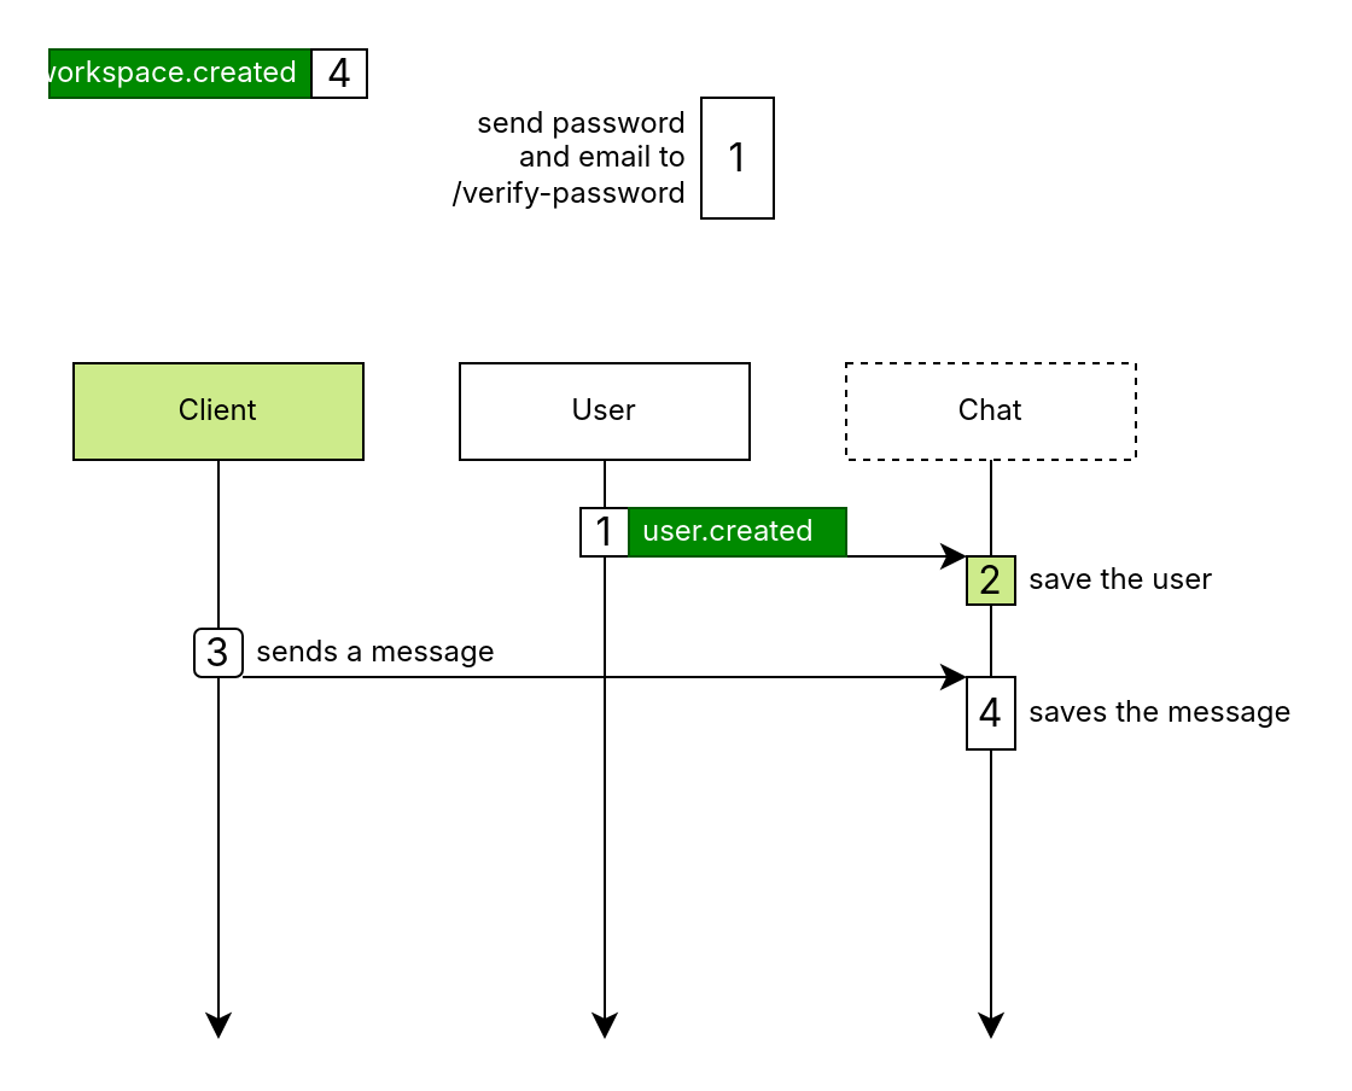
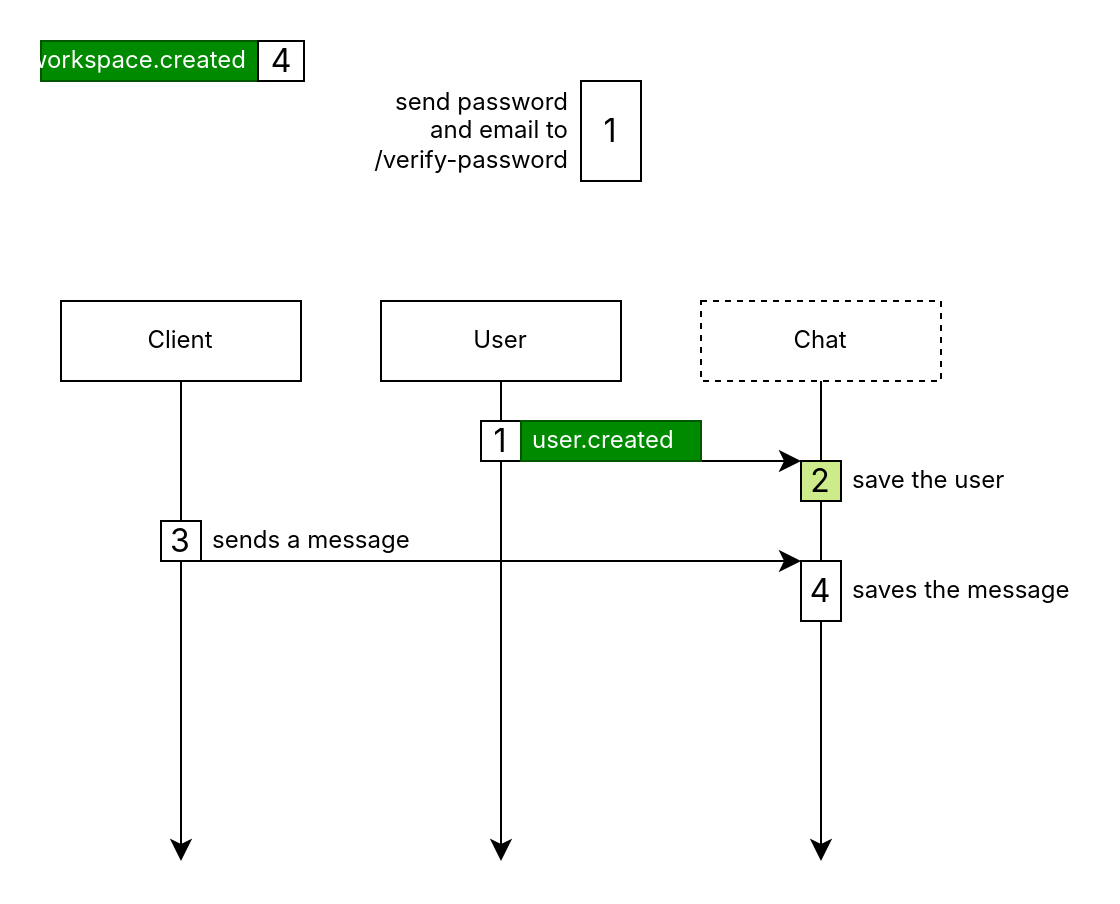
  <mxCell id="0" />
  <mxCell id="1" parent="0" />
  <mxCell id="2" style="edgeStyle=none;curved=1;rounded=0;orthogonalLoop=1;jettySize=auto;html=1;fontSize=12;startSize=8;endSize=8;fontFamily=Inter;fontSource=https%3A%2F%2Ffonts.googleapis.com%2Fcss%3Ffamily%3DInter;" parent="1" source="3" edge="1"><mxGeometry relative="1" as="geometry"><mxPoint x="250" y="430" as="targetPoint" /></mxGeometry></mxCell>
  <mxCell id="3" value="User" style="rounded=0;whiteSpace=wrap;html=1;fontFamily=Inter;fontSource=https%3A%2F%2Ffonts.googleapis.com%2Fcss%3Ffamily%3DInter;" parent="1" vertex="1"><mxGeometry x="190" y="150" width="120" height="40" as="geometry" /></mxCell>
  <mxCell id="4" style="edgeStyle=none;curved=1;rounded=0;orthogonalLoop=1;jettySize=auto;html=1;fontSize=12;startSize=8;endSize=8;fontFamily=Inter;fontSource=https%3A%2F%2Ffonts.googleapis.com%2Fcss%3Ffamily%3DInter;" parent="1" source="5" edge="1"><mxGeometry relative="1" as="geometry"><mxPoint x="410" y="430" as="targetPoint" /></mxGeometry></mxCell>
  <mxCell id="5" value="Chat" style="rounded=0;whiteSpace=wrap;html=1;fontFamily=Inter;fontSource=https%3A%2F%2Ffonts.googleapis.com%2Fcss%3Ffamily%3DInter;dashed=1;" parent="1" vertex="1"><mxGeometry x="350" y="150" width="120" height="40" as="geometry" /></mxCell>
  <mxCell id="6" value="" style="group;fontFamily=Inter;fontSource=https%3A%2F%2Ffonts.googleapis.com%2Fcss%3Ffamily%3DInter;" parent="1" vertex="1" connectable="0"><mxGeometry x="183" y="40" width="137" height="50" as="geometry" /></mxCell>
  <mxCell id="7" value="send password and email to /verify-password" style="text;html=1;fillColor=none;align=right;verticalAlign=middle;whiteSpace=wrap;rounded=0;fontSize=12;fontFamily=Inter;spacingLeft=4;spacingRight=4;fontSource=https%3A%2F%2Ffonts.googleapis.com%2Fcss%3Ffamily%3DInter;" parent="6" vertex="1"><mxGeometry width="107" height="50" as="geometry" /></mxCell>
  <mxCell id="8" value="1" style="rounded=0;whiteSpace=wrap;html=1;fontSize=16;container=0;fontFamily=Inter;verticalAlign=middle;fontSource=https%3A%2F%2Ffonts.googleapis.com%2Fcss%3Ffamily%3DInter;" parent="6" vertex="1"><mxGeometry x="107" width="30" height="50" as="geometry" /></mxCell>
  <mxCell id="9" style="edgeStyle=none;curved=1;rounded=0;orthogonalLoop=1;jettySize=auto;html=1;exitX=0;exitY=1;exitDx=0;exitDy=0;entryX=0;entryY=0;entryDx=0;entryDy=0;fontSize=12;startSize=8;endSize=8;fontFamily=Inter;fontSource=https%3A%2F%2Ffonts.googleapis.com%2Fcss%3Ffamily%3DInter;" parent="1" source="26" target="15" edge="1"><mxGeometry relative="1" as="geometry" /></mxCell>
  <mxCell id="10" value="" style="group;fillColor=#008a00;fontColor=#ffffff;strokeColor=#005700;fontFamily=Inter;fontSource=https%3A%2F%2Ffonts.googleapis.com%2Fcss%3Ffamily%3DInter;" parent="1" vertex="1" connectable="0"><mxGeometry x="20" y="20" width="131.5" height="20" as="geometry" /></mxCell>
  <mxCell id="11" value="workspace.created" style="text;html=1;strokeColor=#005700;fillColor=#008a00;align=right;verticalAlign=middle;whiteSpace=wrap;rounded=0;fontSize=12;fontFamily=Inter;spacingLeft=4;spacingRight=4;fontColor=#ffffff;fontSource=https%3A%2F%2Ffonts.googleapis.com%2Fcss%3Ffamily%3DInter;" parent="10" vertex="1"><mxGeometry width="108.5" height="20" as="geometry" /></mxCell>
  <mxCell id="12" value="4" style="rounded=0;whiteSpace=wrap;html=1;fontSize=16;container=0;fontFamily=Inter;verticalAlign=middle;fontSource=https%3A%2F%2Ffonts.googleapis.com%2Fcss%3Ffamily%3DInter;" parent="10" vertex="1"><mxGeometry x="108.5" width="23" height="20" as="geometry" /></mxCell>
  <mxCell id="13" value="" style="group;fontFamily=Inter;fontSource=https%3A%2F%2Ffonts.googleapis.com%2Fcss%3Ffamily%3DInter;" vertex="1" connectable="0" parent="1"><mxGeometry x="400" y="230" width="138" height="20" as="geometry" /></mxCell>
  <mxCell id="14" value="" style="group;fontFamily=Inter;fontSource=https%3A%2F%2Ffonts.googleapis.com%2Fcss%3Ffamily%3DInter;" vertex="1" connectable="0" parent="13"><mxGeometry width="138" height="20" as="geometry" /></mxCell>
  <mxCell id="15" value="2" style="rounded=0;whiteSpace=wrap;html=1;fontSize=16;fontFamily=Inter;verticalAlign=middle;fontSource=https%3A%2F%2Ffonts.googleapis.com%2Fcss%3Ffamily%3DInter;fillColor=#cdeb8b;" parent="14" vertex="1"><mxGeometry width="20" height="20" as="geometry" /></mxCell>
  <mxCell id="16" value="save the user" style="text;html=1;fillColor=none;align=left;verticalAlign=middle;whiteSpace=wrap;rounded=0;fontSize=12;fontFamily=Inter;spacingLeft=4;container=0;fontSource=https%3A%2F%2Ffonts.googleapis.com%2Fcss%3Ffamily%3DInter;" parent="14" vertex="1"><mxGeometry x="20" width="118" height="20" as="geometry" /></mxCell>
  <mxCell id="17" style="edgeStyle=none;curved=1;rounded=0;orthogonalLoop=1;jettySize=auto;html=1;exitX=0;exitY=1;exitDx=0;exitDy=0;fontSize=12;startSize=8;endSize=8;entryX=0;entryY=0;entryDx=0;entryDy=0;fontFamily=Inter;fontSource=https%3A%2F%2Ffonts.googleapis.com%2Fcss%3Ffamily%3DInter;" edge="1" parent="1" source="22" target="28"><mxGeometry relative="1" as="geometry"><mxPoint x="480" y="280" as="targetPoint" /></mxGeometry></mxCell>
- <mxCell id="18" value="Client" style="rounded=0;whiteSpace=wrap;html=1;fontFamily=Inter;fontSource=https%3A%2F%2Ffonts.googleapis.com%2Fcss%3Ffamily%3DInter;fillColor=#cdeb8b;" vertex="1" parent="1"><mxGeometry x="30" y="150" width="120" height="40" as="geometry" /></mxCell>
+ <mxCell id="18" value="Client" style="rounded=0;whiteSpace=wrap;html=1;fontFamily=Inter;fontSource=https%3A%2F%2Ffonts.googleapis.com%2Fcss%3Ffamily%3DInter;" vertex="1" parent="1"><mxGeometry x="30" y="150" width="120" height="40" as="geometry" /></mxCell>
  <mxCell id="19" style="edgeStyle=none;curved=1;rounded=0;orthogonalLoop=1;jettySize=auto;html=1;fontSize=12;startSize=8;endSize=8;fontFamily=Inter;fontSource=https%3A%2F%2Ffonts.googleapis.com%2Fcss%3Ffamily%3DInter;" edge="1" parent="1"><mxGeometry relative="1" as="geometry"><mxPoint x="90" y="430" as="targetPoint" /><mxPoint x="90" y="190" as="sourcePoint" /></mxGeometry></mxCell>
  <mxCell id="20" value="" style="group;fontFamily=Inter;fontSource=https%3A%2F%2Ffonts.googleapis.com%2Fcss%3Ffamily%3DInter;" parent="1" vertex="1" connectable="0"><mxGeometry x="80" y="260" width="160" height="20" as="geometry" /></mxCell>
- <mxCell id="21" value="3" style="whiteSpace=wrap;html=1;fontSize=16;fontFamily=Inter;verticalAlign=middle;fontSource=https%3A%2F%2Ffonts.googleapis.com%2Fcss%3Ffamily%3DInter;rounded=1;" parent="20" vertex="1"><mxGeometry width="20" height="20" as="geometry" /></mxCell>
+ <mxCell id="21" value="3" style="rounded=0;whiteSpace=wrap;html=1;fontSize=16;fontFamily=Inter;verticalAlign=middle;fontSource=https%3A%2F%2Ffonts.googleapis.com%2Fcss%3Ffamily%3DInter;" parent="20" vertex="1"><mxGeometry width="20" height="20" as="geometry" /></mxCell>
  <mxCell id="22" value="sends a message" style="text;html=1;fillColor=none;align=left;verticalAlign=middle;whiteSpace=wrap;rounded=0;fontSize=12;fontFamily=Inter;spacingLeft=4;fontSource=https%3A%2F%2Ffonts.googleapis.com%2Fcss%3Ffamily%3DInter;" parent="20" vertex="1"><mxGeometry x="20" width="140" height="20" as="geometry" /></mxCell>
  <mxCell id="23" value="" style="group;fontFamily=Inter;fontSource=https%3A%2F%2Ffonts.googleapis.com%2Fcss%3Ffamily%3DInter;" vertex="1" connectable="0" parent="1"><mxGeometry x="240" y="210" width="110" height="20" as="geometry" /></mxCell>
  <mxCell id="24" value="" style="group;fillColor=#cdeb8b;strokeColor=#36393d;container=0;fontFamily=Inter;fontSource=https%3A%2F%2Ffonts.googleapis.com%2Fcss%3Ffamily%3DInter;" parent="23" vertex="1" connectable="0"><mxGeometry width="110" height="20" as="geometry" /></mxCell>
  <mxCell id="25" value="1" style="rounded=0;whiteSpace=wrap;html=1;fontSize=16;fontFamily=Inter;verticalAlign=middle;fontSource=https%3A%2F%2Ffonts.googleapis.com%2Fcss%3Ffamily%3DInter;" parent="23" vertex="1"><mxGeometry width="20" height="20" as="geometry" /></mxCell>
  <mxCell id="26" value="user.created" style="text;html=1;fillColor=#008a00;align=left;verticalAlign=middle;whiteSpace=wrap;rounded=0;fontSize=12;fontFamily=Inter;spacingLeft=4;fontColor=#ffffff;strokeColor=#005700;fontSource=https%3A%2F%2Ffonts.googleapis.com%2Fcss%3Ffamily%3DInter;" parent="23" vertex="1"><mxGeometry x="20" width="90" height="20" as="geometry" /></mxCell>
  <mxCell id="27" value="" style="group;fontFamily=Inter;fontSource=https%3A%2F%2Ffonts.googleapis.com%2Fcss%3Ffamily%3DInter;" vertex="1" connectable="0" parent="1"><mxGeometry x="400" y="280" width="138" height="30" as="geometry" /></mxCell>
  <mxCell id="28" value="4" style="rounded=0;whiteSpace=wrap;html=1;fontSize=16;fontFamily=Inter;verticalAlign=middle;fontSource=https%3A%2F%2Ffonts.googleapis.com%2Fcss%3Ffamily%3DInter;" vertex="1" parent="27"><mxGeometry width="20" height="30" as="geometry" /></mxCell>
  <mxCell id="29" value="saves the message" style="text;html=1;fillColor=none;align=left;verticalAlign=middle;whiteSpace=wrap;rounded=0;fontSize=12;fontFamily=Inter;spacingLeft=4;container=0;fontSource=https%3A%2F%2Ffonts.googleapis.com%2Fcss%3Ffamily%3DInter;" vertex="1" parent="27"><mxGeometry x="20" width="118" height="30" as="geometry" /></mxCell>
